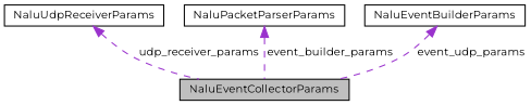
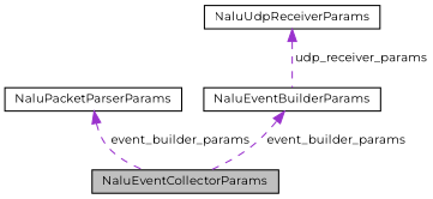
  digraph {
    fontname=Montserrat
    node [color=black fillcolor=white fontname=Montserrat fontsize=10 shape=record style=filled]
    edge [color=darkorchid3 dir=back fontname=Montserrat fontsize=10 labelfontname=Helvetica labelfontsize=10 style=dashed]
    n1 [fillcolor=grey75 fontcolor=black height=0.2 label=NaluEventCollectorParams width=0.4]
    n2 [height=0.2 label=NaluUdpReceiverParams width=0.4]
    n3 [height=0.2 label=NaluPacketParserParams width=0.4]
    n4 [height=0.2 label=NaluEventBuilderParams width=0.4]
-   n2 -> n1 [label=" udp_receiver_params"]
+   n2 -> n4 [label=" udp_receiver_params"]
    n3 -> n1 [label=" event_builder_params"]
-   n4 -> n1 [label=" event_udp_params"]
+   n4 -> n1 [label=" event_builder_params"]
  }
